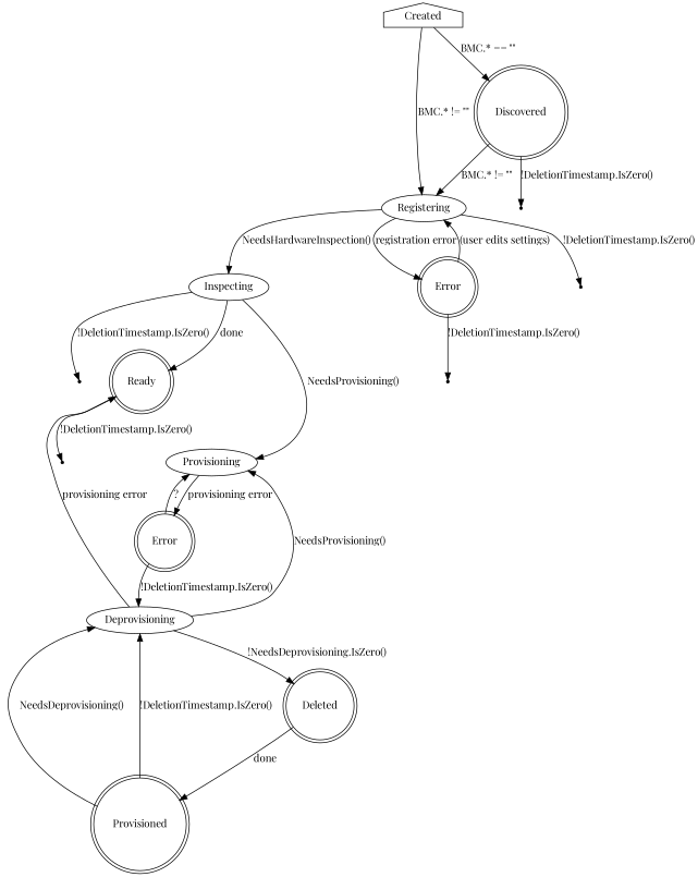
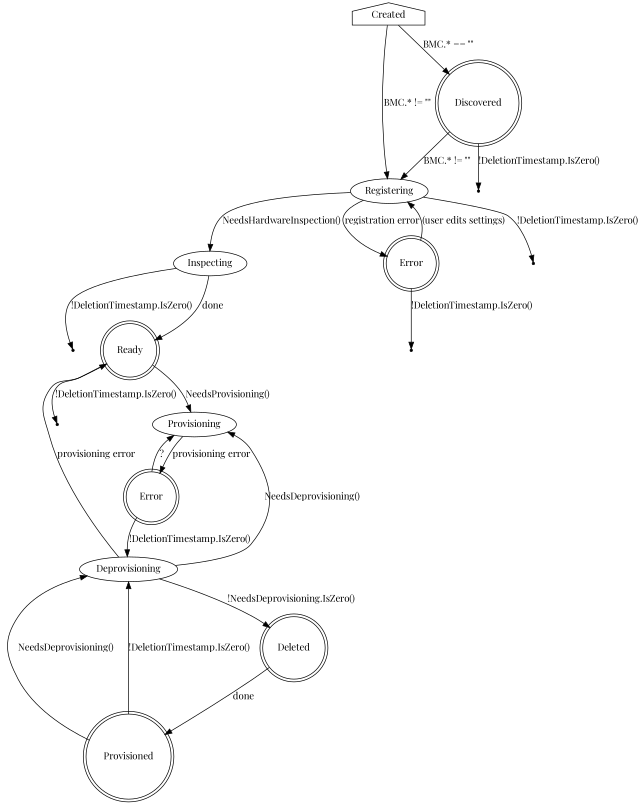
  digraph {
    fontname="Playfair Display"
    node [fontname="Playfair Display" shape=doublecircle]
    edge [fontname="Playfair Display"]
    Created [shape=house]
    Discovered
    Registering [shape=""]
    Deleted1 [shape=point]
    Inspecting [shape=""]
    n6 [label=Error]
    Deleted2 [shape=point]
    Ready
    Deleted3 [shape=point]
    Deleted4 [shape=point]
    Provisioning [shape=""]
    Deleted5 [shape=point]
    n13 [label=Error]
    Deprovisioning [shape=""]
    Provisioned
    Deleted
    Created -> Discovered [label="BMC.* == \"\""]
    Created -> Registering [label="BMC.* != \"\""]
    Discovered -> Registering [label="BMC.* != \"\""]
    Discovered -> Deleted1 [label="!DeletionTimestamp.IsZero()"]
    Registering -> Inspecting [label="NeedsHardwareInspection()"]
    Registering -> n6 [label="registration error" shape=doublecircle]
    Registering -> Deleted2 [label="!DeletionTimestamp.IsZero()"]
    Inspecting -> Ready [label=done]
    Inspecting -> Deleted3 [label="!DeletionTimestamp.IsZero()"]
    n6 -> Registering [label="(user edits settings)"]
    n6 -> Deleted4 [label="!DeletionTimestamp.IsZero()"]
-   Inspecting -> Provisioning [label="NeedsProvisioning()"]
+   Ready -> Provisioning [label="NeedsProvisioning()"]
    Ready -> Deleted5 [label="!DeletionTimestamp.IsZero()"]
    Provisioning -> n13 [label="provisioning error"]
    n13 -> Provisioning [label="?"]
    n13 -> Deprovisioning [label="!DeletionTimestamp.IsZero()"]
    Deprovisioning -> Ready [label="provisioning error"]
-   Deprovisioning -> Provisioning [label="NeedsProvisioning()"]
+   Deprovisioning -> Provisioning [label="NeedsDeprovisioning()"]
    Deprovisioning -> Deleted [label="!NeedsDeprovisioning.IsZero()"]
    Provisioned -> Deprovisioning [label="NeedsDeprovisioning()"]
    Provisioned -> Deprovisioning [label="!DeletionTimestamp.IsZero()"]
    Deleted -> Provisioned [label=done]
  }
